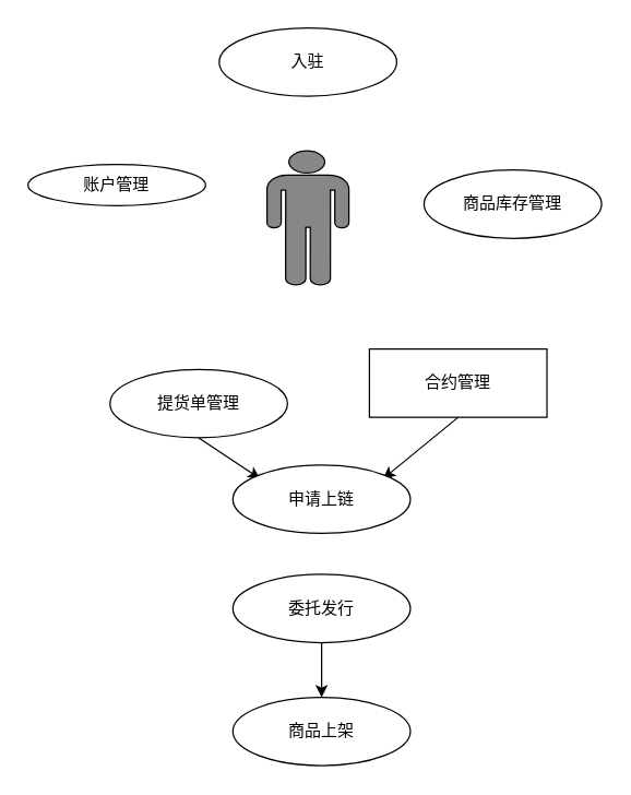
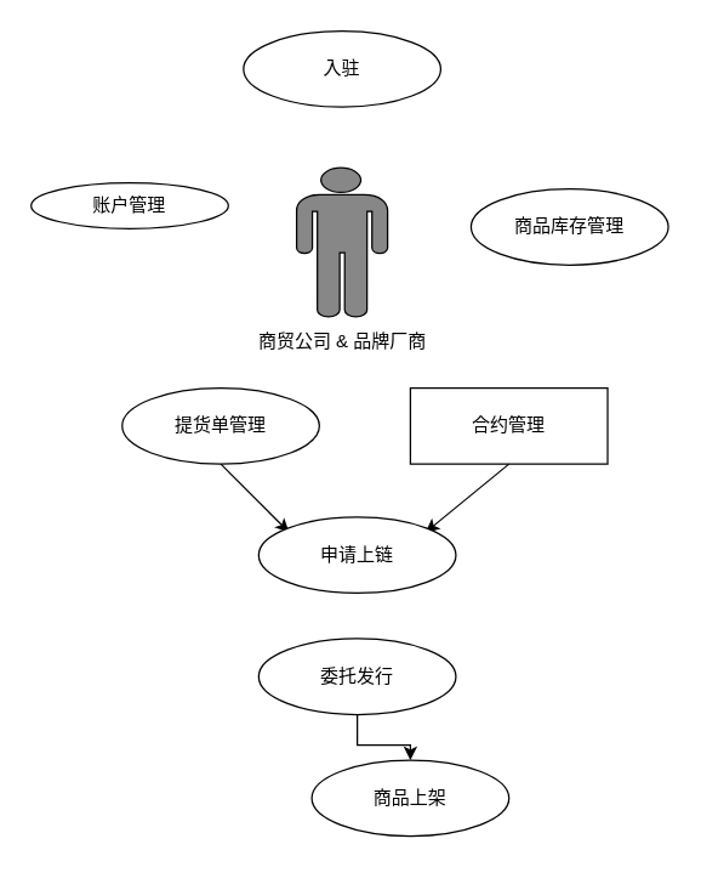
  <mxCell id="0" />
  <mxCell id="1" parent="0" />
  <mxCell id="2" value="" style="shape=mxgraph.signs.people.man_1;html=1;fillColor=#878787;strokeColor=#000000;verticalLabelPosition=bottom;verticalAlign=top;align=center;" vertex="1" parent="1"><mxGeometry x="195" y="110" width="60" height="98" as="geometry" /></mxCell>
+ <mxCell id="3" value="商贸公司 &amp;amp; 品牌厂商" style="text;html=1;align=center;verticalAlign=middle;resizable=0;points=[];autosize=1;" vertex="1" parent="1"><mxGeometry x="160" y="215" width="130" height="20" as="geometry" /></mxCell>
  <mxCell id="4" value="入驻" style="ellipse;whiteSpace=wrap;html=1;" vertex="1" parent="1"><mxGeometry x="160" y="20" width="130" height="50" as="geometry" /></mxCell>
- <mxCell id="5" value="提货单管理" style="ellipse;whiteSpace=wrap;html=1;" vertex="1" parent="1"><mxGeometry x="80" y="270" width="130" height="50" as="geometry" /></mxCell>
+ <mxCell id="5" value="提货单管理" style="ellipse;whiteSpace=wrap;html=1;" vertex="1" parent="1"><mxGeometry x="80" y="255" width="130" height="50" as="geometry" /></mxCell>
  <mxCell id="6" value="合约管理" style="whiteSpace=wrap;html=1;rounded=0;" vertex="1" parent="1"><mxGeometry x="270" y="255" width="130" height="50" as="geometry" /></mxCell>
  <mxCell id="7" value="商品库存管理" style="ellipse;whiteSpace=wrap;html=1;" vertex="1" parent="1"><mxGeometry x="310" y="124" width="130" height="50" as="geometry" /></mxCell>
  <mxCell id="8" value="账户管理" style="ellipse;whiteSpace=wrap;html=1;" vertex="1" parent="1"><mxGeometry x="20" y="120" width="130" height="30" as="geometry" /></mxCell>
  <mxCell id="9" value="" style="endArrow=classic;html=1;exitX=0.5;exitY=1;exitDx=0;exitDy=0;" edge="1" parent="1" source="5"><mxGeometry width="50" height="50" relative="1" as="geometry"><mxPoint x="130" y="390" as="sourcePoint" /><mxPoint x="190" y="350" as="targetPoint" /></mxGeometry></mxCell>
  <mxCell id="10" value="" style="endArrow=classic;html=1;exitX=0.5;exitY=1;exitDx=0;exitDy=0;" edge="1" parent="1" source="6"><mxGeometry width="50" height="50" relative="1" as="geometry"><mxPoint x="155" y="315" as="sourcePoint" /><mxPoint x="280" y="350" as="targetPoint" /></mxGeometry></mxCell>
  <mxCell id="11" value="申请上链" style="ellipse;whiteSpace=wrap;html=1;" vertex="1" parent="1"><mxGeometry x="170" y="340" width="130" height="50" as="geometry" /></mxCell>
  <mxCell id="12" value="" style="edgeStyle=orthogonalEdgeStyle;rounded=0;orthogonalLoop=1;jettySize=auto;html=1;" edge="1" parent="1" source="13" target="14"><mxGeometry relative="1" as="geometry" /></mxCell>
  <mxCell id="13" value="委托发行" style="ellipse;whiteSpace=wrap;html=1;" vertex="1" parent="1"><mxGeometry x="170" y="420" width="130" height="50" as="geometry" /></mxCell>
- <mxCell id="14" value="商品上架" style="ellipse;whiteSpace=wrap;html=1;" vertex="1" parent="1"><mxGeometry x="170" y="510" width="130" height="50" as="geometry" /></mxCell>
+ <mxCell id="14" value="商品上架" style="ellipse;whiteSpace=wrap;html=1;" vertex="1" parent="1"><mxGeometry x="205" y="500" width="130" height="50" as="geometry" /></mxCell>
